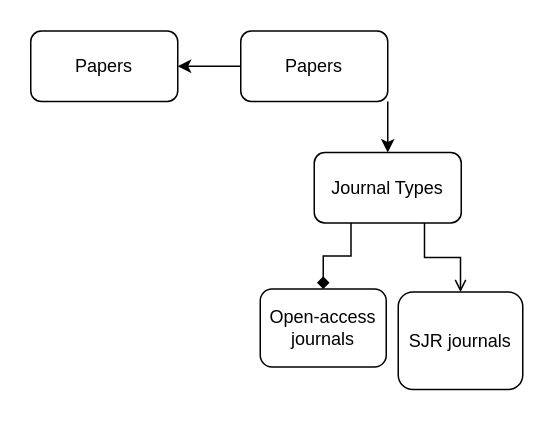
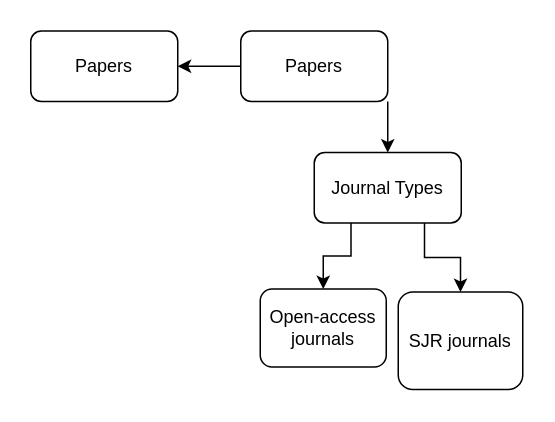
  <mxCell id="0" />
  <mxCell id="1" parent="0" />
  <mxCell id="2" value="Open-access &lt;br&gt;journals" style="rounded=1;whiteSpace=wrap;html=1;" parent="1" vertex="1"><mxGeometry x="173" y="192" width="84" height="52" as="geometry" /></mxCell>
  <mxCell id="3" value="SJR journals" style="rounded=1;whiteSpace=wrap;html=1;" parent="1" vertex="1"><mxGeometry x="265" y="194" width="83" height="65" as="geometry" /></mxCell>
- <mxCell id="4" style="edgeStyle=orthogonalEdgeStyle;rounded=0;orthogonalLoop=1;jettySize=auto;html=1;exitX=0.25;exitY=1;exitDx=0;exitDy=0;endArrow=diamond;" parent="1" source="6" target="2" edge="1"><mxGeometry relative="1" as="geometry" /></mxCell>
- <mxCell id="5" style="edgeStyle=orthogonalEdgeStyle;rounded=0;orthogonalLoop=1;jettySize=auto;html=1;exitX=0.75;exitY=1;exitDx=0;exitDy=0;entryX=0.5;entryY=0;entryDx=0;entryDy=0;endArrow=open;" parent="1" source="6" target="3" edge="1"><mxGeometry relative="1" as="geometry" /></mxCell>
+ <mxCell id="4" style="edgeStyle=orthogonalEdgeStyle;rounded=0;orthogonalLoop=1;jettySize=auto;html=1;exitX=0.25;exitY=1;exitDx=0;exitDy=0;" parent="1" source="6" target="2" edge="1"><mxGeometry relative="1" as="geometry" /></mxCell>
+ <mxCell id="5" style="edgeStyle=orthogonalEdgeStyle;rounded=0;orthogonalLoop=1;jettySize=auto;html=1;exitX=0.75;exitY=1;exitDx=0;exitDy=0;entryX=0.5;entryY=0;entryDx=0;entryDy=0;" parent="1" source="6" target="3" edge="1"><mxGeometry relative="1" as="geometry" /></mxCell>
  <mxCell id="6" value="Journal Types" style="rounded=1;whiteSpace=wrap;html=1;" parent="1" vertex="1"><mxGeometry x="209" y="101" width="98" height="47" as="geometry" /></mxCell>
  <mxCell id="7" style="edgeStyle=orthogonalEdgeStyle;rounded=0;orthogonalLoop=1;jettySize=auto;html=1;exitX=1;exitY=1;exitDx=0;exitDy=0;" edge="1" parent="1" source="9" target="6"><mxGeometry relative="1" as="geometry" /></mxCell>
  <mxCell id="8" style="edgeStyle=orthogonalEdgeStyle;rounded=0;orthogonalLoop=1;jettySize=auto;html=1;exitX=0;exitY=0.5;exitDx=0;exitDy=0;" edge="1" parent="1" source="9" target="10"><mxGeometry relative="1" as="geometry" /></mxCell>
  <mxCell id="9" value="Papers" style="rounded=1;whiteSpace=wrap;html=1;" vertex="1" parent="1"><mxGeometry x="160" y="20" width="98" height="47" as="geometry" /></mxCell>
  <mxCell id="10" value="Papers" style="rounded=1;whiteSpace=wrap;html=1;" vertex="1" parent="1"><mxGeometry x="20" y="20" width="98" height="47" as="geometry" /></mxCell>
